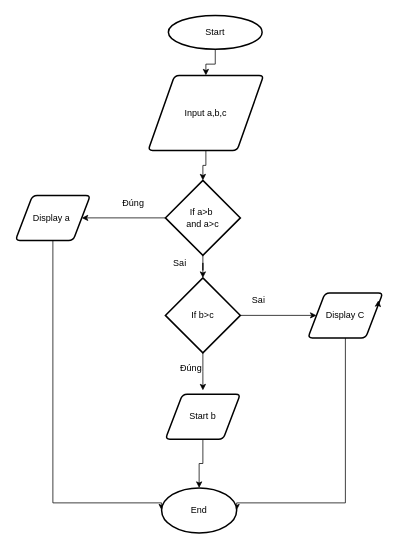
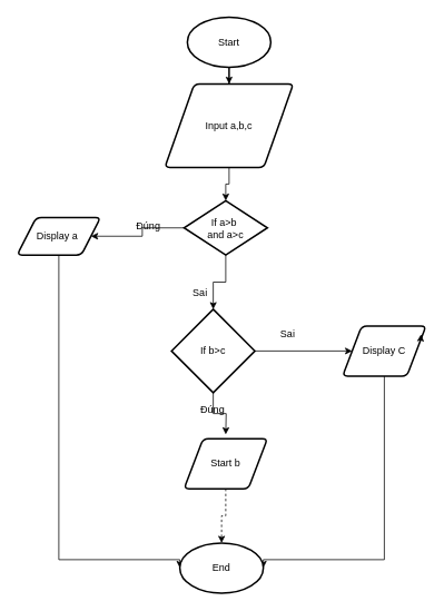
  <mxCell id="0" />
  <mxCell id="1" parent="0" />
  <mxCell id="2" style="edgeStyle=orthogonalEdgeStyle;rounded=0;orthogonalLoop=1;jettySize=auto;html=1;entryX=0.5;entryY=0;entryDx=0;entryDy=0;" edge="1" parent="1" source="3" target="5"><mxGeometry relative="1" as="geometry" /></mxCell>
- <mxCell id="3" value="Start&lt;br&gt;" style="strokeWidth=2;html=1;shape=mxgraph.flowchart.start_1;whiteSpace=wrap;" vertex="1" parent="1"><mxGeometry x="224" y="20" width="125" height="45" as="geometry" /></mxCell>
+ <mxCell id="3" value="Start&lt;br&gt;" style="strokeWidth=2;html=1;shape=mxgraph.flowchart.start_1;whiteSpace=wrap;" vertex="1" parent="1"><mxGeometry x="224" y="20" width="100" height="60" as="geometry" /></mxCell>
  <mxCell id="4" style="edgeStyle=orthogonalEdgeStyle;rounded=0;orthogonalLoop=1;jettySize=auto;html=1;" edge="1" parent="1" source="5" target="8"><mxGeometry relative="1" as="geometry" /></mxCell>
  <mxCell id="5" value="Input a,b,c" style="shape=parallelogram;html=1;strokeWidth=2;perimeter=parallelogramPerimeter;whiteSpace=wrap;rounded=1;arcSize=12;size=0.23;" vertex="1" parent="1"><mxGeometry x="197" y="100" width="154" height="100" as="geometry" /></mxCell>
  <mxCell id="6" style="edgeStyle=orthogonalEdgeStyle;rounded=0;orthogonalLoop=1;jettySize=auto;html=1;" edge="1" parent="1" source="8" target="17"><mxGeometry relative="1" as="geometry" /></mxCell>
  <mxCell id="7" style="edgeStyle=orthogonalEdgeStyle;rounded=0;orthogonalLoop=1;jettySize=auto;html=1;entryX=0.5;entryY=0;entryDx=0;entryDy=0;entryPerimeter=0;" edge="1" parent="1" source="8" target="11"><mxGeometry relative="1" as="geometry" /></mxCell>
- <mxCell id="8" value="If a&amp;gt;b&amp;nbsp;&lt;br&gt;and a&amp;gt;c" style="strokeWidth=2;html=1;shape=mxgraph.flowchart.decision;whiteSpace=wrap;" vertex="1" parent="1"><mxGeometry x="220" y="240" width="100" height="100" as="geometry" /></mxCell>
+ <mxCell id="8" value="If a&amp;gt;b&amp;nbsp;&lt;br&gt;and a&amp;gt;c" style="strokeWidth=2;html=1;shape=mxgraph.flowchart.decision;whiteSpace=wrap;" vertex="1" parent="1"><mxGeometry x="220" y="240" width="100" height="65" as="geometry" /></mxCell>
  <mxCell id="9" style="edgeStyle=orthogonalEdgeStyle;rounded=0;orthogonalLoop=1;jettySize=auto;html=1;" edge="1" parent="1" source="11"><mxGeometry relative="1" as="geometry"><mxPoint x="270" y="520" as="targetPoint" /></mxGeometry></mxCell>
  <mxCell id="10" style="edgeStyle=orthogonalEdgeStyle;rounded=0;orthogonalLoop=1;jettySize=auto;html=1;entryX=0;entryY=0.5;entryDx=0;entryDy=0;" edge="1" parent="1" source="11" target="15"><mxGeometry relative="1" as="geometry" /></mxCell>
- <mxCell id="11" value="If b&amp;gt;c" style="strokeWidth=2;html=1;shape=mxgraph.flowchart.decision;whiteSpace=wrap;" vertex="1" parent="1"><mxGeometry x="220" y="370" width="100" height="100" as="geometry" /></mxCell>
- <mxCell id="12" style="edgeStyle=orthogonalEdgeStyle;rounded=0;orthogonalLoop=1;jettySize=auto;html=1;entryX=0.5;entryY=0;entryDx=0;entryDy=0;entryPerimeter=0;" edge="1" parent="1" source="13" target="18"><mxGeometry relative="1" as="geometry" /></mxCell>
+ <mxCell id="11" value="If b&amp;gt;c" style="strokeWidth=2;html=1;shape=mxgraph.flowchart.decision;whiteSpace=wrap;" vertex="1" parent="1"><mxGeometry x="205" y="370" width="100" height="100" as="geometry" /></mxCell>
+ <mxCell id="12" style="edgeStyle=orthogonalEdgeStyle;rounded=0;orthogonalLoop=1;jettySize=auto;html=1;entryX=0.5;entryY=0;entryDx=0;entryDy=0;entryPerimeter=0;dashed=1;" edge="1" parent="1" source="13" target="18"><mxGeometry relative="1" as="geometry" /></mxCell>
  <mxCell id="13" value="Start b" style="shape=parallelogram;html=1;strokeWidth=2;perimeter=parallelogramPerimeter;whiteSpace=wrap;rounded=1;arcSize=12;size=0.23;" vertex="1" parent="1"><mxGeometry x="220" y="525" width="100" height="60" as="geometry" /></mxCell>
  <mxCell id="14" style="edgeStyle=orthogonalEdgeStyle;rounded=0;orthogonalLoop=1;jettySize=auto;html=1;entryX=1;entryY=0.5;entryDx=0;entryDy=0;entryPerimeter=0;" edge="1" parent="1" source="15" target="18"><mxGeometry relative="1" as="geometry"><Array as="points"><mxPoint x="460" y="670" /></Array></mxGeometry></mxCell>
  <mxCell id="15" value="Display C" style="shape=parallelogram;html=1;strokeWidth=2;perimeter=parallelogramPerimeter;whiteSpace=wrap;rounded=1;arcSize=12;size=0.23;" vertex="1" parent="1"><mxGeometry x="410" y="390" width="100" height="60" as="geometry" /></mxCell>
  <mxCell id="16" style="edgeStyle=orthogonalEdgeStyle;rounded=0;orthogonalLoop=1;jettySize=auto;html=1;entryX=0;entryY=0.5;entryDx=0;entryDy=0;entryPerimeter=0;" edge="1" parent="1" source="17" target="18"><mxGeometry relative="1" as="geometry"><Array as="points"><mxPoint x="70" y="670" /></Array></mxGeometry></mxCell>
- <mxCell id="17" value="Display a&amp;nbsp;" style="shape=parallelogram;html=1;strokeWidth=2;perimeter=parallelogramPerimeter;whiteSpace=wrap;rounded=1;arcSize=12;size=0.23;" vertex="1" parent="1"><mxGeometry x="20" y="260" width="100" height="60" as="geometry" /></mxCell>
+ <mxCell id="17" value="Display a&amp;nbsp;" style="shape=parallelogram;html=1;strokeWidth=2;perimeter=parallelogramPerimeter;whiteSpace=wrap;rounded=1;arcSize=12;size=0.23;" vertex="1" parent="1"><mxGeometry x="20" y="260" width="100" height="45" as="geometry" /></mxCell>
  <mxCell id="18" value="End" style="strokeWidth=2;html=1;shape=mxgraph.flowchart.start_1;whiteSpace=wrap;" vertex="1" parent="1"><mxGeometry x="215" y="650" width="100" height="60" as="geometry" /></mxCell>
  <mxCell id="19" value="Đúng" style="text;html=1;resizable=0;autosize=1;align=center;verticalAlign=middle;points=[];fillColor=none;strokeColor=none;rounded=0;" vertex="1" parent="1"><mxGeometry x="234" y="480" width="40" height="20" as="geometry" /></mxCell>
  <mxCell id="20" value="Sai&lt;br&gt;" style="text;html=1;resizable=0;autosize=1;align=center;verticalAlign=middle;points=[];fillColor=none;strokeColor=none;rounded=0;" vertex="1" parent="1"><mxGeometry x="329" y="390" width="30" height="20" as="geometry" /></mxCell>
  <mxCell id="21" style="edgeStyle=orthogonalEdgeStyle;rounded=0;orthogonalLoop=1;jettySize=auto;html=1;exitX=1;exitY=0.25;exitDx=0;exitDy=0;entryX=0.94;entryY=0.167;entryDx=0;entryDy=0;entryPerimeter=0;" edge="1" parent="1" source="15" target="15"><mxGeometry relative="1" as="geometry" /></mxCell>
  <mxCell id="22" value="Đúng" style="text;html=1;resizable=0;autosize=1;align=center;verticalAlign=middle;points=[];fillColor=none;strokeColor=none;rounded=0;" vertex="1" parent="1"><mxGeometry x="157" y="260" width="40" height="20" as="geometry" /></mxCell>
  <mxCell id="23" value="Sai" style="text;html=1;resizable=0;autosize=1;align=center;verticalAlign=middle;points=[];fillColor=none;strokeColor=none;rounded=0;" vertex="1" parent="1"><mxGeometry x="224" y="340" width="30" height="20" as="geometry" /></mxCell>
